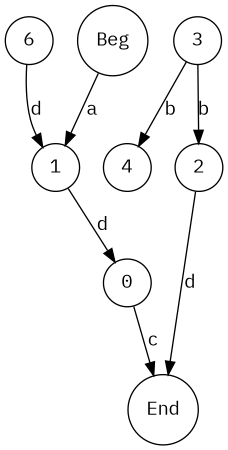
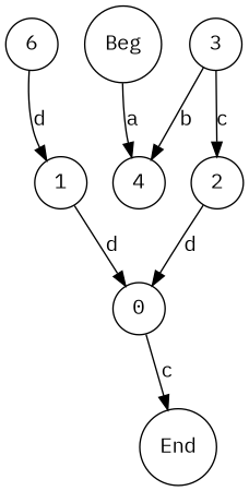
  digraph {
    fontname="IBM Plex Mono"
    labelloc=t
    rankdir=TB
    node [fontname="IBM Plex Mono" shape=circle]
    edge [arrowhead=normal arrowtail=dot fontname="IBM Plex Mono"]
    n1 [label=End]
    0
    6
    1
    2
    3
    4
    n8 [label=Beg]
    0 -> n1 [label=c]
    6 -> 1 [label=d]
    1 -> 0 [label=d]
-   2 -> n1 [label=d]
-   3 -> 2 [label=b]
+   2 -> 0 [label=d]
+   3 -> 2 [label=c]
    3 -> 4 [label=b]
-   n8 -> 1 [label=a]
+   n8 -> 4 [label=a]
  }
